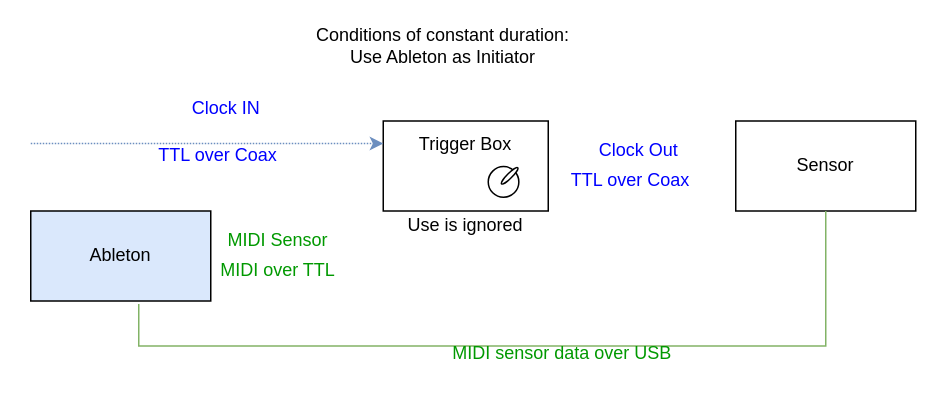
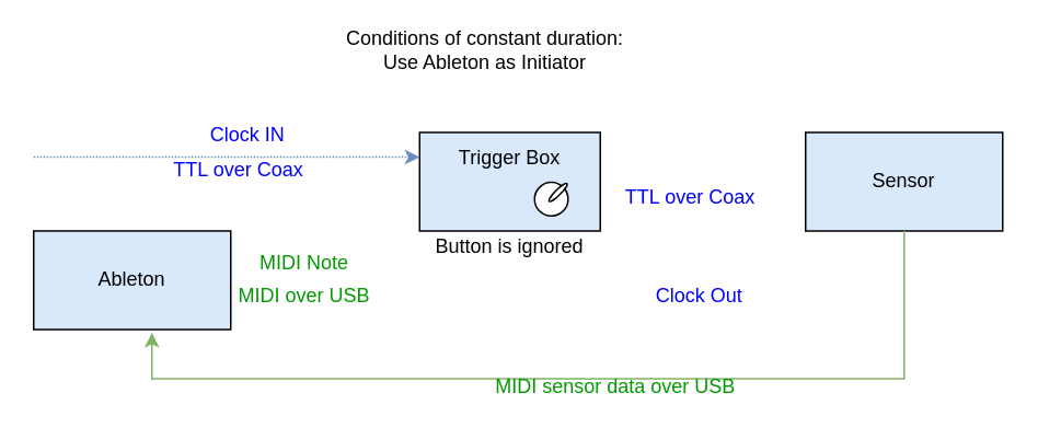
  <mxCell id="0" />
  <mxCell id="1" parent="0" />
- <mxCell id="2" value="Sensor" style="rounded=0;whiteSpace=wrap;html=1;" parent="1" vertex="1"><mxGeometry x="490" y="80" width="120" height="60" as="geometry" /></mxCell>
+ <mxCell id="2" value="Sensor" style="rounded=0;whiteSpace=wrap;html=1;fillColor=#dae8fc;" parent="1" vertex="1"><mxGeometry x="490" y="80" width="120" height="60" as="geometry" /></mxCell>
  <mxCell id="3" value="Ableton" style="rounded=0;whiteSpace=wrap;html=1;fillColor=#dae8fc;" parent="1" vertex="1"><mxGeometry x="20" y="140" width="120" height="60" as="geometry" /></mxCell>
- <mxCell id="4" value="Trigger Box&lt;br&gt;&lt;br&gt;&lt;br&gt;" style="rounded=0;whiteSpace=wrap;html=1;" parent="1" vertex="1"><mxGeometry x="255" y="80" width="110" height="60" as="geometry" /></mxCell>
+ <mxCell id="4" value="Trigger Box&lt;br&gt;&lt;br&gt;&lt;br&gt;" style="rounded=0;whiteSpace=wrap;html=1;fillColor=#dae8fc;" parent="1" vertex="1"><mxGeometry x="255" y="80" width="110" height="60" as="geometry" /></mxCell>
  <mxCell id="5" value="" style="group" parent="1" vertex="1" connectable="0"><mxGeometry x="325" y="110" width="20.81" height="20.82" as="geometry" /></mxCell>
  <mxCell id="6" value="" style="ellipse;whiteSpace=wrap;html=1;aspect=fixed;" parent="5" vertex="1"><mxGeometry y="0.416" width="20.396" height="20.396" as="geometry" /></mxCell>
  <mxCell id="7" value="" style="ellipse;whiteSpace=wrap;html=1;rotation=-45;" parent="5" vertex="1"><mxGeometry x="6.68" y="4.89" width="15.19" height="3.295" as="geometry" /></mxCell>
- <mxCell id="8" value="MIDI over TTL" style="text;html=1;strokeColor=none;fillColor=none;align=center;verticalAlign=middle;whiteSpace=wrap;rounded=0;fontColor=#009900;" parent="1" vertex="1"><mxGeometry x="130" y="170" width="110" height="20" as="geometry" /></mxCell>
+ <mxCell id="8" value="MIDI over USB" style="text;html=1;strokeColor=none;fillColor=none;align=center;verticalAlign=middle;whiteSpace=wrap;rounded=0;fontColor=#009900;" parent="1" vertex="1"><mxGeometry x="130" y="170" width="110" height="20" as="geometry" /></mxCell>
  <mxCell id="9" value="TTL over Coax" style="text;html=1;strokeColor=none;fillColor=none;align=center;verticalAlign=middle;whiteSpace=wrap;rounded=0;fontColor=#0000FF;" parent="1" vertex="1"><mxGeometry x="365" y="110" width="110" height="20" as="geometry" /></mxCell>
- <mxCell id="10" value="&lt;font color=&quot;#000000&quot;&gt;Use is ignored&lt;/font&gt;" style="text;html=1;strokeColor=none;fillColor=none;align=center;verticalAlign=middle;whiteSpace=wrap;rounded=0;fontColor=#0000FF;" parent="1" vertex="1"><mxGeometry x="260" y="140" width="100" height="20" as="geometry" /></mxCell>
+ <mxCell id="10" value="&lt;font color=&quot;#000000&quot;&gt;Button is ignored&lt;/font&gt;" style="text;html=1;strokeColor=none;fillColor=none;align=center;verticalAlign=middle;whiteSpace=wrap;rounded=0;fontColor=#0000FF;" parent="1" vertex="1"><mxGeometry x="260" y="140" width="100" height="20" as="geometry" /></mxCell>
  <mxCell id="11" value="&lt;font color=&quot;#000000&quot;&gt;Conditions of constant duration: &lt;br&gt;Use Ableton as Initiator&lt;/font&gt;" style="text;html=1;strokeColor=none;fillColor=none;align=center;verticalAlign=middle;whiteSpace=wrap;rounded=0;fontColor=#0000FF;" parent="1" vertex="1"><mxGeometry x="170" y="20" width="250" height="20" as="geometry" /></mxCell>
- <mxCell id="12" value="Clock Out" style="text;html=1;align=center;verticalAlign=middle;resizable=0;points=[];autosize=1;fontColor=#0000FF;" parent="1" vertex="1"><mxGeometry x="390" y="90" width="70" height="20" as="geometry" /></mxCell>
- <mxCell id="13" value="MIDI Sensor" style="text;html=1;strokeColor=none;fillColor=none;align=center;verticalAlign=middle;whiteSpace=wrap;rounded=0;fontColor=#009900;" parent="1" vertex="1"><mxGeometry x="130" y="150" width="110" height="20" as="geometry" /></mxCell>
+ <mxCell id="12" value="Clock Out" style="text;html=1;align=center;verticalAlign=middle;resizable=0;points=[];autosize=1;fontColor=#0000FF;" parent="1" vertex="1"><mxGeometry x="390" y="170" width="70" height="20" as="geometry" /></mxCell>
+ <mxCell id="13" value="MIDI Note" style="text;html=1;strokeColor=none;fillColor=none;align=center;verticalAlign=middle;whiteSpace=wrap;rounded=0;fontColor=#009900;" parent="1" vertex="1"><mxGeometry x="130" y="150" width="110" height="20" as="geometry" /></mxCell>
  <mxCell id="14" value="" style="endArrow=classic;html=1;entryX=0;entryY=0.25;entryDx=0;entryDy=0;fillColor=#dae8fc;strokeColor=#6c8ebf;dashed=1;dashPattern=1 1;" parent="1" target="4" edge="1"><mxGeometry width="50" height="50" relative="1" as="geometry"><mxPoint x="20" y="95" as="sourcePoint" /><mxPoint x="370" y="240" as="targetPoint" /><Array as="points"><mxPoint x="170" y="95" /></Array></mxGeometry></mxCell>
  <mxCell id="15" value="TTL over Coax" style="text;html=1;strokeColor=none;fillColor=none;align=center;verticalAlign=middle;whiteSpace=wrap;rounded=0;fontColor=#0000FF;" parent="1" vertex="1"><mxGeometry x="90" y="93" width="110" height="20" as="geometry" /></mxCell>
- <mxCell id="16" value="Clock IN" style="text;html=1;align=center;verticalAlign=middle;resizable=0;points=[];autosize=1;fontColor=#0000FF;" parent="1" vertex="1"><mxGeometry x="120" y="62" width="60" height="20" as="geometry" /></mxCell>
- <mxCell id="17" style="edgeStyle=orthogonalEdgeStyle;rounded=0;orthogonalLoop=1;jettySize=auto;html=1;exitX=0.5;exitY=1;exitDx=0;exitDy=0;fillColor=#d5e8d4;strokeColor=#82b366;startArrow=none;startFill=0;endArrow=none;endFill=1;entryX=0.6;entryY=1.033;entryDx=0;entryDy=0;entryPerimeter=0;" edge="1" parent="1" source="2" target="3"><mxGeometry relative="1" as="geometry"><Array as="points"><mxPoint x="550" y="230" /><mxPoint x="92" y="230" /></Array><mxPoint x="515" y="185" as="sourcePoint" /><mxPoint x="90" y="230" as="targetPoint" /></mxGeometry></mxCell>
+ <mxCell id="16" value="Clock IN" style="text;html=1;align=center;verticalAlign=middle;resizable=0;points=[];autosize=1;fontColor=#0000FF;" parent="1" vertex="1"><mxGeometry x="120" y="72" width="60" height="20" as="geometry" /></mxCell>
+ <mxCell id="17" style="edgeStyle=orthogonalEdgeStyle;rounded=0;orthogonalLoop=1;jettySize=auto;html=1;exitX=0.5;exitY=1;exitDx=0;exitDy=0;fillColor=#d5e8d4;strokeColor=#82b366;startArrow=none;startFill=0;endArrow=classic;endFill=1;entryX=0.6;entryY=1.033;entryDx=0;entryDy=0;entryPerimeter=0;" edge="1" parent="1" source="2" target="3"><mxGeometry relative="1" as="geometry"><Array as="points"><mxPoint x="550" y="230" /><mxPoint x="92" y="230" /></Array><mxPoint x="515" y="185" as="sourcePoint" /><mxPoint x="90" y="230" as="targetPoint" /></mxGeometry></mxCell>
  <mxCell id="18" value="MIDI sensor data over USB" style="text;html=1;strokeColor=none;fillColor=none;align=center;verticalAlign=middle;whiteSpace=wrap;rounded=0;fontColor=#009900;" vertex="1" parent="1"><mxGeometry x="299" y="225" width="151" height="20" as="geometry" /></mxCell>
